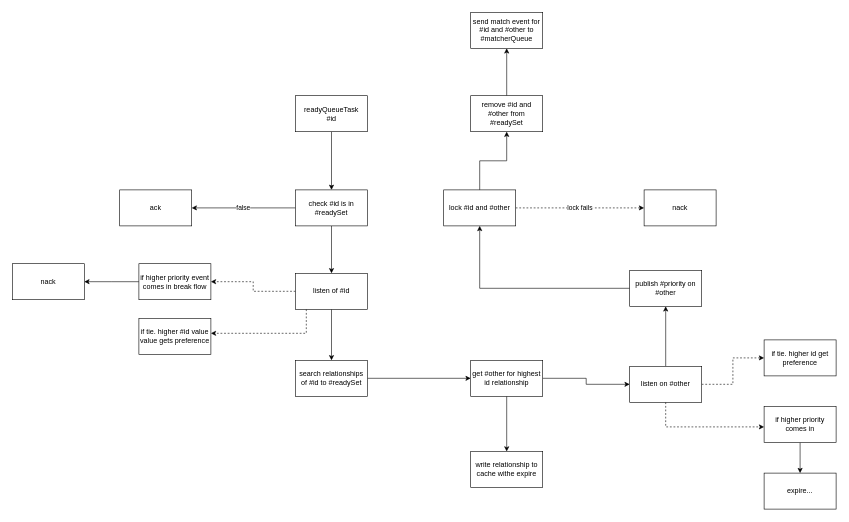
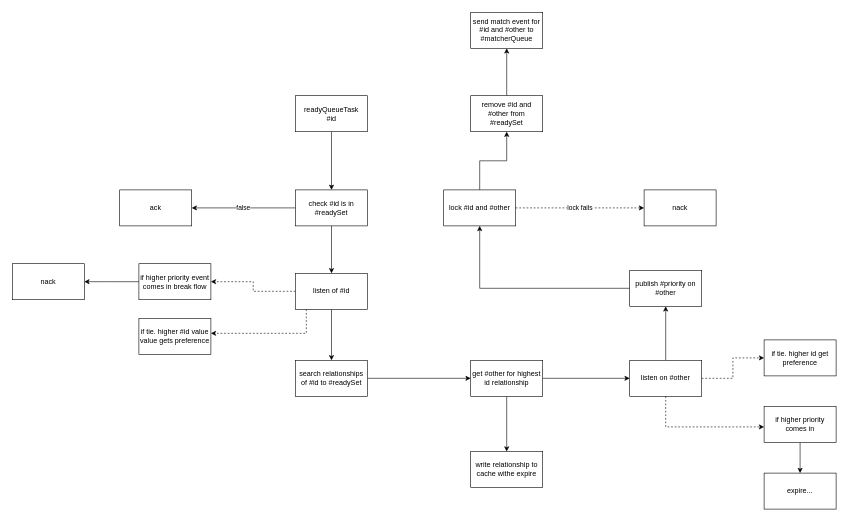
  <mxCell id="0" />
  <mxCell id="1" parent="0" />
  <mxCell id="2" style="edgeStyle=orthogonalEdgeStyle;rounded=0;orthogonalLoop=1;jettySize=auto;html=1;" edge="1" parent="1" source="3" target="10"><mxGeometry relative="1" as="geometry" /></mxCell>
  <mxCell id="3" value="readyQueueTask&lt;br&gt;#id" style="rounded=0;whiteSpace=wrap;html=1;" vertex="1" parent="1"><mxGeometry x="492" y="159" width="120" height="60" as="geometry" /></mxCell>
  <mxCell id="4" style="edgeStyle=orthogonalEdgeStyle;rounded=0;orthogonalLoop=1;jettySize=auto;html=1;" edge="1" parent="1" source="7" target="13"><mxGeometry relative="1" as="geometry" /></mxCell>
  <mxCell id="5" style="edgeStyle=orthogonalEdgeStyle;rounded=0;orthogonalLoop=1;jettySize=auto;html=1;dashed=1;" edge="1" parent="1" source="7" target="24"><mxGeometry relative="1" as="geometry"><mxPoint x="387.111" y="485" as="targetPoint" /></mxGeometry></mxCell>
  <mxCell id="6" style="edgeStyle=orthogonalEdgeStyle;rounded=0;orthogonalLoop=1;jettySize=auto;html=1;dashed=1;" edge="1" parent="1" source="7" target="36"><mxGeometry relative="1" as="geometry"><Array as="points"><mxPoint x="510" y="555" /></Array></mxGeometry></mxCell>
  <mxCell id="7" value="listen of #id" style="rounded=0;whiteSpace=wrap;html=1;" vertex="1" parent="1"><mxGeometry x="492" y="455" width="120" height="60" as="geometry" /></mxCell>
  <mxCell id="8" style="edgeStyle=orthogonalEdgeStyle;rounded=0;orthogonalLoop=1;jettySize=auto;html=1;" edge="1" parent="1" source="10" target="7"><mxGeometry relative="1" as="geometry" /></mxCell>
  <mxCell id="9" value="false" style="edgeStyle=orthogonalEdgeStyle;rounded=0;orthogonalLoop=1;jettySize=auto;html=1;" edge="1" parent="1" source="10" target="11"><mxGeometry relative="1" as="geometry" /></mxCell>
  <mxCell id="10" value="check #id is in #readySet" style="rounded=0;whiteSpace=wrap;html=1;" vertex="1" parent="1"><mxGeometry x="492" y="316" width="120" height="60" as="geometry" /></mxCell>
  <mxCell id="11" value="ack" style="rounded=0;whiteSpace=wrap;html=1;" vertex="1" parent="1"><mxGeometry x="199" y="316" width="120" height="60" as="geometry" /></mxCell>
  <mxCell id="12" style="edgeStyle=orthogonalEdgeStyle;rounded=0;orthogonalLoop=1;jettySize=auto;html=1;" edge="1" parent="1" source="13" target="16"><mxGeometry relative="1" as="geometry"><mxPoint x="779.111" y="630" as="targetPoint" /></mxGeometry></mxCell>
  <mxCell id="13" value="search relationships of #id to #readySet" style="rounded=0;whiteSpace=wrap;html=1;" vertex="1" parent="1"><mxGeometry x="492" y="600" width="120" height="60" as="geometry" /></mxCell>
  <mxCell id="14" style="edgeStyle=orthogonalEdgeStyle;rounded=0;orthogonalLoop=1;jettySize=auto;html=1;entryX=0;entryY=0.5;entryDx=0;entryDy=0;" edge="1" parent="1" source="16" target="28"><mxGeometry relative="1" as="geometry" /></mxCell>
  <mxCell id="15" style="edgeStyle=orthogonalEdgeStyle;rounded=0;orthogonalLoop=1;jettySize=auto;html=1;" edge="1" parent="1" source="16" target="35"><mxGeometry relative="1" as="geometry" /></mxCell>
  <mxCell id="16" value="get #other for highest id relationship" style="rounded=0;whiteSpace=wrap;html=1;" vertex="1" parent="1"><mxGeometry x="784" y="600" width="120" height="60" as="geometry" /></mxCell>
  <mxCell id="17" style="edgeStyle=orthogonalEdgeStyle;rounded=0;orthogonalLoop=1;jettySize=auto;html=1;" edge="1" parent="1" source="19" target="21"><mxGeometry relative="1" as="geometry" /></mxCell>
  <mxCell id="18" value="lock fails" style="edgeStyle=orthogonalEdgeStyle;rounded=0;orthogonalLoop=1;jettySize=auto;html=1;dashed=1;" edge="1" parent="1" source="19" target="38"><mxGeometry relative="1" as="geometry" /></mxCell>
  <mxCell id="19" value="lock #id and #other" style="rounded=0;whiteSpace=wrap;html=1;" vertex="1" parent="1"><mxGeometry x="739" y="316" width="120" height="60" as="geometry" /></mxCell>
  <mxCell id="20" style="edgeStyle=orthogonalEdgeStyle;rounded=0;orthogonalLoop=1;jettySize=auto;html=1;entryX=0.5;entryY=1;entryDx=0;entryDy=0;" edge="1" parent="1" source="21" target="22"><mxGeometry relative="1" as="geometry" /></mxCell>
  <mxCell id="21" value="remove #id and #other from #readySet" style="rounded=0;whiteSpace=wrap;html=1;" vertex="1" parent="1"><mxGeometry x="784" y="159" width="120" height="60" as="geometry" /></mxCell>
  <mxCell id="22" value="send match event for #id and #other to #matcherQueue" style="rounded=0;whiteSpace=wrap;html=1;" vertex="1" parent="1"><mxGeometry x="784" y="20" width="120" height="60" as="geometry" /></mxCell>
  <mxCell id="23" style="edgeStyle=orthogonalEdgeStyle;rounded=0;orthogonalLoop=1;jettySize=auto;html=1;" edge="1" parent="1" source="24"><mxGeometry relative="1" as="geometry"><mxPoint x="140" y="469" as="targetPoint" /></mxGeometry></mxCell>
  <mxCell id="24" value="if higher priority event comes in break flow" style="rounded=0;whiteSpace=wrap;html=1;" vertex="1" parent="1"><mxGeometry x="231" y="439" width="120" height="60" as="geometry" /></mxCell>
  <mxCell id="25" style="edgeStyle=orthogonalEdgeStyle;rounded=0;orthogonalLoop=1;jettySize=auto;html=1;" edge="1" parent="1" source="28" target="30"><mxGeometry relative="1" as="geometry" /></mxCell>
  <mxCell id="26" style="edgeStyle=orthogonalEdgeStyle;rounded=0;orthogonalLoop=1;jettySize=auto;html=1;dashed=1;" edge="1" parent="1" source="28" target="32"><mxGeometry relative="1" as="geometry"><Array as="points"><mxPoint x="1109" y="711" /></Array></mxGeometry></mxCell>
  <mxCell id="27" style="edgeStyle=orthogonalEdgeStyle;rounded=0;orthogonalLoop=1;jettySize=auto;html=1;dashed=1;" edge="1" parent="1" source="28" target="37"><mxGeometry relative="1" as="geometry" /></mxCell>
- <mxCell id="28" value="listen on #other" style="rounded=0;whiteSpace=wrap;html=1;" vertex="1" parent="1"><mxGeometry x="1049" y="610" width="120" height="60" as="geometry" /></mxCell>
+ <mxCell id="28" value="listen on #other" style="rounded=0;whiteSpace=wrap;html=1;" vertex="1" parent="1"><mxGeometry x="1049" y="600" width="120" height="60" as="geometry" /></mxCell>
  <mxCell id="29" style="edgeStyle=orthogonalEdgeStyle;rounded=0;orthogonalLoop=1;jettySize=auto;html=1;" edge="1" parent="1" source="30" target="19"><mxGeometry relative="1" as="geometry" /></mxCell>
  <mxCell id="30" value="publish #priority on #other" style="rounded=0;whiteSpace=wrap;html=1;" vertex="1" parent="1"><mxGeometry x="1049" y="450" width="120" height="60" as="geometry" /></mxCell>
  <mxCell id="31" style="edgeStyle=orthogonalEdgeStyle;rounded=0;orthogonalLoop=1;jettySize=auto;html=1;" edge="1" parent="1" source="32" target="33"><mxGeometry relative="1" as="geometry"><mxPoint x="1333" y="787.556" as="targetPoint" /></mxGeometry></mxCell>
  <mxCell id="32" value="if higher priority comes in" style="rounded=0;whiteSpace=wrap;html=1;" vertex="1" parent="1"><mxGeometry x="1273" y="677" width="120" height="60" as="geometry" /></mxCell>
  <mxCell id="33" value="expire..." style="rounded=0;whiteSpace=wrap;html=1;" vertex="1" parent="1"><mxGeometry x="1273" y="788" width="120" height="60" as="geometry" /></mxCell>
  <mxCell id="34" value="nack" style="rounded=0;whiteSpace=wrap;html=1;" vertex="1" parent="1"><mxGeometry x="20" y="439" width="120" height="60" as="geometry" /></mxCell>
  <mxCell id="35" value="write relationship to cache withe expire" style="rounded=0;whiteSpace=wrap;html=1;" vertex="1" parent="1"><mxGeometry x="784" y="752" width="120" height="60" as="geometry" /></mxCell>
  <mxCell id="36" value="if tie. higher #id value value gets preference" style="rounded=0;whiteSpace=wrap;html=1;" vertex="1" parent="1"><mxGeometry x="231" y="530" width="120" height="60" as="geometry" /></mxCell>
  <mxCell id="37" value="if tie. higher id get preference" style="rounded=0;whiteSpace=wrap;html=1;" vertex="1" parent="1"><mxGeometry x="1273" y="566" width="120" height="60" as="geometry" /></mxCell>
  <mxCell id="38" value="nack" style="rounded=0;whiteSpace=wrap;html=1;" vertex="1" parent="1"><mxGeometry x="1073" y="316" width="120" height="60" as="geometry" /></mxCell>
